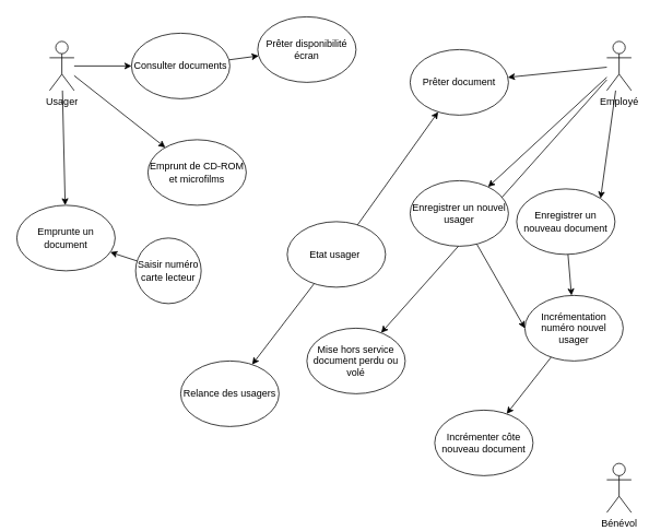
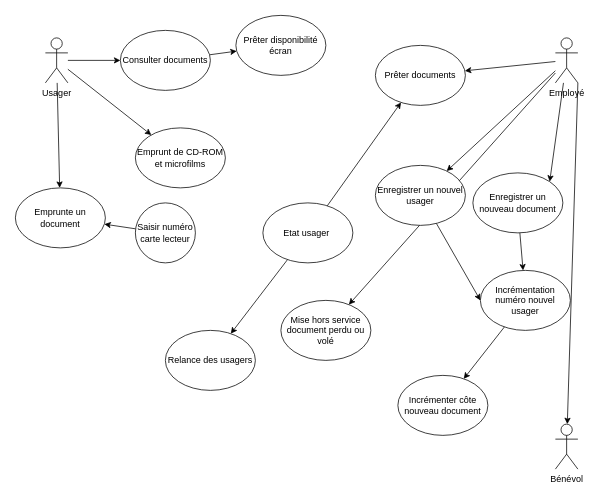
  <mxCell id="0" />
  <mxCell id="1" parent="0" />
  <mxCell id="2" value="" style="edgeStyle=none;html=1;" parent="1" source="5" target="14" edge="1"><mxGeometry relative="1" as="geometry" /></mxCell>
  <mxCell id="3" style="edgeStyle=none;html=1;" edge="1" parent="1" source="5" target="15"><mxGeometry relative="1" as="geometry" /></mxCell>
  <mxCell id="4" style="edgeStyle=none;html=1;" edge="1" parent="1" source="5" target="32"><mxGeometry relative="1" as="geometry" /></mxCell>
  <mxCell id="5" value="Usager" style="shape=umlActor;verticalLabelPosition=bottom;verticalAlign=top;html=1;outlineConnect=0;" parent="1" vertex="1"><mxGeometry x="60" y="50" width="30" height="60" as="geometry" /></mxCell>
  <mxCell id="6" value="" style="edgeStyle=none;html=1;" edge="1" parent="1" source="11" target="19"><mxGeometry relative="1" as="geometry" /></mxCell>
  <mxCell id="7" style="edgeStyle=none;html=1;" edge="1" parent="1" source="11" target="21"><mxGeometry relative="1" as="geometry" /></mxCell>
  <mxCell id="8" style="edgeStyle=none;html=1;entryX=1;entryY=0;entryDx=0;entryDy=0;" edge="1" parent="1" source="11" target="23"><mxGeometry relative="1" as="geometry" /></mxCell>
+ <mxCell id="9" style="edgeStyle=none;html=1;exitX=1;exitY=1;exitDx=0;exitDy=0;exitPerimeter=0;" edge="1" parent="1" source="11" target="12"><mxGeometry relative="1" as="geometry" /></mxCell>
  <mxCell id="10" style="edgeStyle=none;html=1;" edge="1" parent="1" source="11" target="25"><mxGeometry relative="1" as="geometry" /></mxCell>
  <mxCell id="11" value="Employé&lt;br&gt;" style="shape=umlActor;verticalLabelPosition=bottom;verticalAlign=top;html=1;outlineConnect=0;" parent="1" vertex="1"><mxGeometry x="740" y="50" width="30" height="60" as="geometry" /></mxCell>
  <mxCell id="12" value="Bénévol" style="shape=umlActor;verticalLabelPosition=bottom;verticalAlign=top;html=1;outlineConnect=0;" parent="1" vertex="1"><mxGeometry x="740" y="565" width="30" height="60" as="geometry" /></mxCell>
  <mxCell id="13" style="edgeStyle=none;html=1;" edge="1" parent="1" source="14" target="18"><mxGeometry relative="1" as="geometry" /></mxCell>
  <mxCell id="14" value="Consulter documents" style="ellipse;whiteSpace=wrap;html=1;" parent="1" vertex="1"><mxGeometry x="160" y="40" width="120" height="80" as="geometry" /></mxCell>
  <mxCell id="15" value="Emprunt de CD-ROM et microfilms" style="ellipse;whiteSpace=wrap;html=1;" parent="1" vertex="1"><mxGeometry x="180" y="170" width="120" height="80" as="geometry" /></mxCell>
  <mxCell id="16" style="edgeStyle=none;html=1;" edge="1" parent="1" source="17" target="32"><mxGeometry relative="1" as="geometry" /></mxCell>
- <mxCell id="17" value="Saisir numéro carte lecteur" style="ellipse;whiteSpace=wrap;html=1;aspect=fixed;" parent="1" vertex="1"><mxGeometry x="165" y="290" width="80" height="80" as="geometry" /></mxCell>
+ <mxCell id="17" value="Saisir numéro carte lecteur" style="ellipse;whiteSpace=wrap;html=1;aspect=fixed;" parent="1" vertex="1"><mxGeometry x="180" y="270" width="80" height="80" as="geometry" /></mxCell>
  <mxCell id="18" value="Prêter disponibilité écran" style="ellipse;whiteSpace=wrap;html=1;" parent="1" vertex="1"><mxGeometry x="314" y="20" width="120" height="80" as="geometry" /></mxCell>
- <mxCell id="19" value="Prêter document" style="ellipse;whiteSpace=wrap;html=1;" parent="1" vertex="1"><mxGeometry x="500" y="60" width="120" height="80" as="geometry" /></mxCell>
+ <mxCell id="19" value="Prêter documents" style="ellipse;whiteSpace=wrap;html=1;" parent="1" vertex="1"><mxGeometry x="500" y="60" width="120" height="80" as="geometry" /></mxCell>
  <mxCell id="20" style="edgeStyle=none;html=1;entryX=0;entryY=0.5;entryDx=0;entryDy=0;" edge="1" parent="1" source="21" target="31"><mxGeometry relative="1" as="geometry"><mxPoint x="619.862" y="390.104" as="targetPoint" /></mxGeometry></mxCell>
  <mxCell id="21" value="Enregistrer un nouvel usager" style="ellipse;whiteSpace=wrap;html=1;" parent="1" vertex="1"><mxGeometry x="500" y="220" width="120" height="80" as="geometry" /></mxCell>
  <mxCell id="22" style="edgeStyle=none;html=1;" edge="1" parent="1" source="23" target="31"><mxGeometry relative="1" as="geometry" /></mxCell>
  <mxCell id="23" value="Enregistrer un nouveau document" style="ellipse;whiteSpace=wrap;html=1;" parent="1" vertex="1"><mxGeometry x="630" y="230" width="120" height="80" as="geometry" /></mxCell>
  <mxCell id="24" value="Incrémenter côte nouveau document" style="ellipse;whiteSpace=wrap;html=1;" parent="1" vertex="1"><mxGeometry x="530" y="500" width="120" height="80" as="geometry" /></mxCell>
  <mxCell id="25" value="Mise hors service document perdu ou volé" style="ellipse;whiteSpace=wrap;html=1;" parent="1" vertex="1"><mxGeometry x="374" y="400" width="120" height="80" as="geometry" /></mxCell>
  <mxCell id="26" style="edgeStyle=none;html=1;" edge="1" parent="1" source="28" target="19"><mxGeometry relative="1" as="geometry" /></mxCell>
  <mxCell id="27" style="edgeStyle=none;html=1;" edge="1" parent="1" source="28" target="29"><mxGeometry relative="1" as="geometry" /></mxCell>
  <mxCell id="28" value="Etat usager&amp;nbsp;" style="ellipse;whiteSpace=wrap;html=1;" parent="1" vertex="1"><mxGeometry x="350" y="270" width="120" height="80" as="geometry" /></mxCell>
  <mxCell id="29" value="Relance des usagers" style="ellipse;whiteSpace=wrap;html=1;" parent="1" vertex="1"><mxGeometry x="220" y="440" width="120" height="80" as="geometry" /></mxCell>
  <mxCell id="30" style="edgeStyle=none;html=1;" edge="1" parent="1" source="31" target="24"><mxGeometry relative="1" as="geometry" /></mxCell>
  <mxCell id="31" value="Incrémentation numéro nouvel usager" style="ellipse;whiteSpace=wrap;html=1;" parent="1" vertex="1"><mxGeometry x="640" y="360" width="120" height="80" as="geometry" /></mxCell>
  <mxCell id="32" value="Emprunte un document" style="ellipse;whiteSpace=wrap;html=1;" vertex="1" parent="1"><mxGeometry y="250" width="120" height="80" as="geometry" x="20" /></mxCell>
